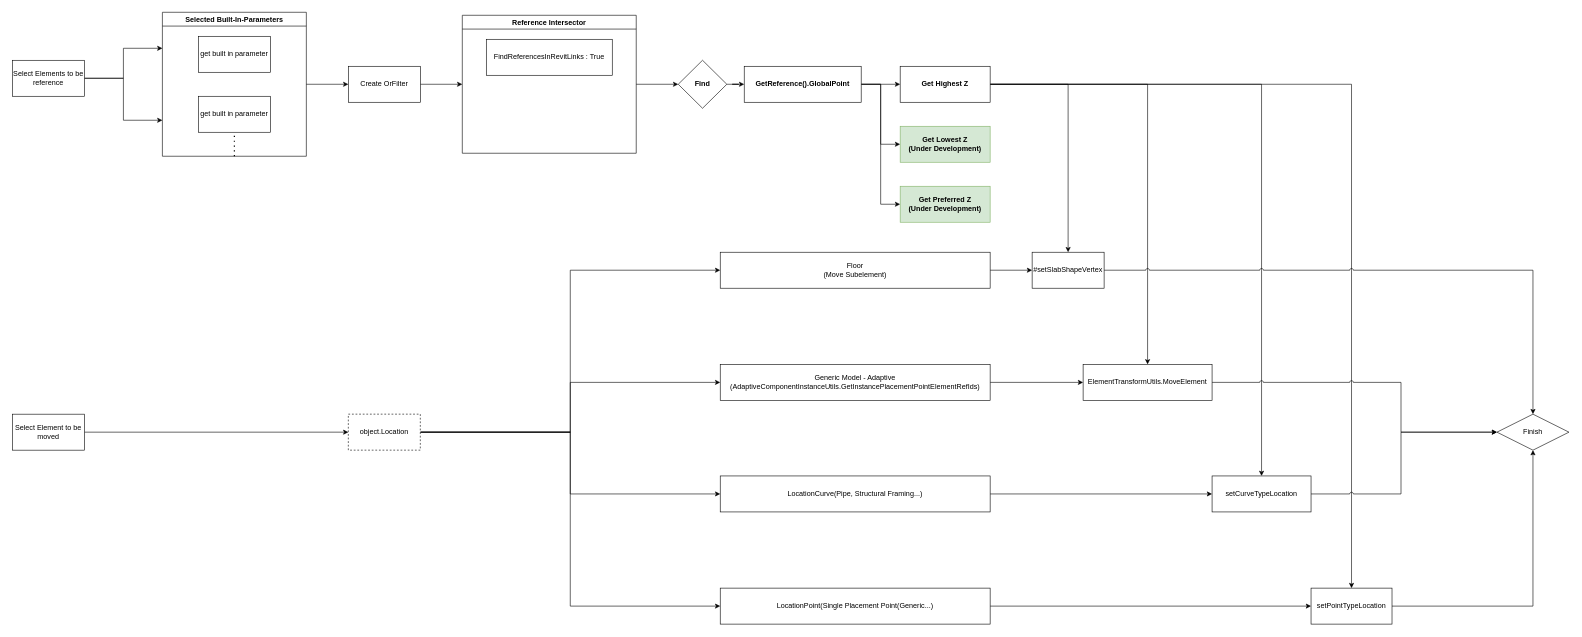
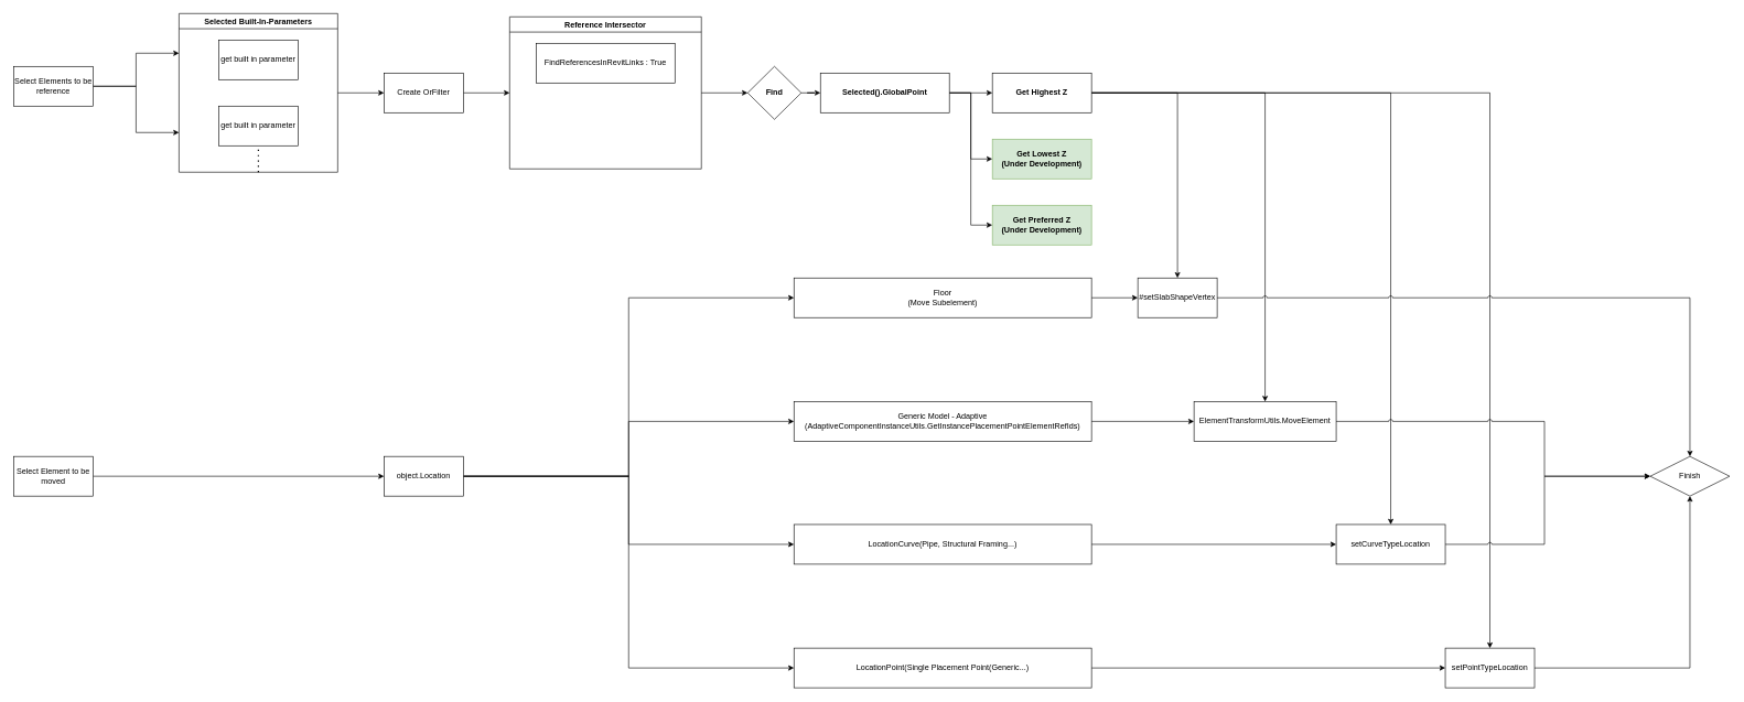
  <mxCell id="0" />
  <mxCell id="1" parent="0" />
  <mxCell id="2" style="edgeStyle=orthogonalEdgeStyle;rounded=0;orthogonalLoop=1;jettySize=auto;html=1;entryX=0;entryY=0.25;entryDx=0;entryDy=0;" parent="1" source="4" target="10" edge="1"><mxGeometry relative="1" as="geometry"><mxPoint x="170" y="40" as="targetPoint" /></mxGeometry></mxCell>
  <mxCell id="3" style="edgeStyle=orthogonalEdgeStyle;rounded=0;orthogonalLoop=1;jettySize=auto;html=1;exitX=1;exitY=0.5;exitDx=0;exitDy=0;entryX=0;entryY=0.75;entryDx=0;entryDy=0;" parent="1" source="4" target="10" edge="1"><mxGeometry relative="1" as="geometry"><mxPoint x="180" y="230" as="targetPoint" /></mxGeometry></mxCell>
  <mxCell id="4" value="Select Elements to be reference" style="rounded=0;whiteSpace=wrap;html=1;" parent="1" vertex="1"><mxGeometry x="20" y="100" width="120" height="60" as="geometry" /></mxCell>
  <mxCell id="5" value="" style="edgeStyle=orthogonalEdgeStyle;rounded=0;orthogonalLoop=1;jettySize=auto;html=1;" parent="1" source="6" target="34" edge="1"><mxGeometry relative="1" as="geometry" /></mxCell>
  <mxCell id="6" value="Select Element to be moved" style="rounded=0;whiteSpace=wrap;html=1;" parent="1" vertex="1"><mxGeometry x="20" y="690" width="120" height="60" as="geometry" /></mxCell>
  <mxCell id="7" style="edgeStyle=orthogonalEdgeStyle;rounded=0;orthogonalLoop=1;jettySize=auto;html=1;entryX=0;entryY=0.5;entryDx=0;entryDy=0;" parent="1" source="8" target="15" edge="1"><mxGeometry relative="1" as="geometry" /></mxCell>
  <mxCell id="8" value="Create OrFilter" style="rounded=0;whiteSpace=wrap;html=1;" parent="1" vertex="1"><mxGeometry x="580" y="110" width="120" height="60" as="geometry" /></mxCell>
  <mxCell id="9" style="edgeStyle=orthogonalEdgeStyle;rounded=0;orthogonalLoop=1;jettySize=auto;html=1;entryX=0;entryY=0.5;entryDx=0;entryDy=0;" parent="1" source="10" target="8" edge="1"><mxGeometry relative="1" as="geometry" /></mxCell>
  <mxCell id="10" value="Selected Built-In-Parameters" style="swimlane;" parent="1" vertex="1"><mxGeometry x="270" y="20" width="240" height="240" as="geometry" /></mxCell>
  <mxCell id="11" value="get built in parameter" style="rounded=0;whiteSpace=wrap;html=1;" parent="10" vertex="1"><mxGeometry x="60" y="40" width="120" height="60" as="geometry" /></mxCell>
  <mxCell id="12" value="get built in parameter" style="rounded=0;whiteSpace=wrap;html=1;" parent="10" vertex="1"><mxGeometry x="60" y="140" width="120" height="60" as="geometry" /></mxCell>
  <mxCell id="13" value="" style="endArrow=none;dashed=1;html=1;dashPattern=1 3;strokeWidth=2;rounded=0;entryX=0.5;entryY=1;entryDx=0;entryDy=0;exitX=0.5;exitY=1;exitDx=0;exitDy=0;" parent="10" source="10" target="12" edge="1"><mxGeometry width="50" height="50" relative="1" as="geometry"><mxPoint x="120" y="310" as="sourcePoint" /><mxPoint x="140" y="270" as="targetPoint" /></mxGeometry></mxCell>
  <mxCell id="14" value="" style="edgeStyle=orthogonalEdgeStyle;rounded=0;orthogonalLoop=1;jettySize=auto;html=1;" parent="1" source="15" target="18" edge="1"><mxGeometry relative="1" as="geometry" /></mxCell>
  <mxCell id="15" value="Reference Intersector" style="swimlane;" parent="1" vertex="1"><mxGeometry x="770" y="25" width="290" height="230" as="geometry" /></mxCell>
  <mxCell id="16" value="FindReferencesInRevitLinks : True" style="rounded=0;whiteSpace=wrap;html=1;" parent="15" vertex="1"><mxGeometry x="40" y="40" width="210" height="60" as="geometry" /></mxCell>
  <mxCell id="17" value="" style="edgeStyle=orthogonalEdgeStyle;rounded=0;orthogonalLoop=1;jettySize=auto;html=1;" parent="1" source="18" target="22" edge="1"><mxGeometry relative="1" as="geometry" /></mxCell>
  <mxCell id="18" value="Find" style="rhombus;whiteSpace=wrap;html=1;fontStyle=1;startSize=23;" parent="1" vertex="1"><mxGeometry x="1130" y="100" width="81" height="80" as="geometry" /></mxCell>
  <mxCell id="19" value="" style="edgeStyle=orthogonalEdgeStyle;rounded=0;orthogonalLoop=1;jettySize=auto;html=1;" parent="1" source="22" target="27" edge="1"><mxGeometry relative="1" as="geometry" /></mxCell>
  <mxCell id="20" style="edgeStyle=orthogonalEdgeStyle;rounded=0;orthogonalLoop=1;jettySize=auto;html=1;entryX=0;entryY=0.5;entryDx=0;entryDy=0;" parent="1" source="22" target="28" edge="1"><mxGeometry relative="1" as="geometry" /></mxCell>
  <mxCell id="21" style="edgeStyle=orthogonalEdgeStyle;rounded=0;orthogonalLoop=1;jettySize=auto;html=1;exitX=1;exitY=0.5;exitDx=0;exitDy=0;entryX=0;entryY=0.5;entryDx=0;entryDy=0;" parent="1" source="22" target="29" edge="1"><mxGeometry relative="1" as="geometry" /></mxCell>
- <mxCell id="22" value="GetReference().GlobalPoint" style="whiteSpace=wrap;html=1;fontStyle=1;startSize=23;" parent="1" vertex="1"><mxGeometry x="1240" y="110" width="195" height="60" as="geometry" /></mxCell>
+ <mxCell id="22" value="Selected().GlobalPoint" style="whiteSpace=wrap;html=1;fontStyle=1;startSize=23;" parent="1" vertex="1"><mxGeometry x="1240" y="110" width="195" height="60" as="geometry" /></mxCell>
  <mxCell id="23" style="edgeStyle=orthogonalEdgeStyle;rounded=0;orthogonalLoop=1;jettySize=auto;html=1;exitX=1;exitY=0.5;exitDx=0;exitDy=0;entryX=0.5;entryY=0;entryDx=0;entryDy=0;" parent="1" source="27" target="44" edge="1"><mxGeometry relative="1" as="geometry" /></mxCell>
  <mxCell id="24" style="edgeStyle=orthogonalEdgeStyle;rounded=0;orthogonalLoop=1;jettySize=auto;html=1;jumpStyle=arc;entryX=0.5;entryY=0;entryDx=0;entryDy=0;" parent="1" source="27" target="47" edge="1"><mxGeometry relative="1" as="geometry"><mxPoint x="2120" y="410" as="targetPoint" /></mxGeometry></mxCell>
  <mxCell id="25" style="edgeStyle=orthogonalEdgeStyle;rounded=0;jumpStyle=arc;orthogonalLoop=1;jettySize=auto;html=1;entryX=0.5;entryY=0;entryDx=0;entryDy=0;" parent="1" source="27" target="49" edge="1"><mxGeometry relative="1" as="geometry" /></mxCell>
  <mxCell id="26" style="edgeStyle=orthogonalEdgeStyle;rounded=0;jumpStyle=arc;orthogonalLoop=1;jettySize=auto;html=1;" parent="1" source="27" target="51" edge="1"><mxGeometry relative="1" as="geometry" /></mxCell>
  <mxCell id="27" value="Get Highest Z" style="whiteSpace=wrap;html=1;fontStyle=1;startSize=23;" parent="1" vertex="1"><mxGeometry x="1500" y="110" width="150" height="60" as="geometry" /></mxCell>
  <mxCell id="28" value="Get Lowest Z&lt;br&gt;(Under Development)" style="whiteSpace=wrap;html=1;fontStyle=1;startSize=23;fillColor=#d5e8d4;strokeColor=#82b366;" parent="1" vertex="1"><mxGeometry x="1500" y="210" width="150" height="60" as="geometry" /></mxCell>
  <mxCell id="29" value="Get Preferred Z&lt;br&gt;(Under Development)" style="whiteSpace=wrap;html=1;fontStyle=1;startSize=23;fillColor=#d5e8d4;strokeColor=#82b366;" parent="1" vertex="1"><mxGeometry x="1500" y="310" width="150" height="60" as="geometry" /></mxCell>
  <mxCell id="30" value="" style="edgeStyle=orthogonalEdgeStyle;rounded=0;orthogonalLoop=1;jettySize=auto;html=1;entryX=0;entryY=0.5;entryDx=0;entryDy=0;" parent="1" source="34" target="36" edge="1"><mxGeometry relative="1" as="geometry" /></mxCell>
  <mxCell id="31" value="" style="edgeStyle=orthogonalEdgeStyle;rounded=0;orthogonalLoop=1;jettySize=auto;html=1;entryX=0;entryY=0.5;entryDx=0;entryDy=0;" parent="1" source="34" target="38" edge="1"><mxGeometry relative="1" as="geometry" /></mxCell>
  <mxCell id="32" value="" style="edgeStyle=orthogonalEdgeStyle;rounded=0;orthogonalLoop=1;jettySize=auto;html=1;entryX=0;entryY=0.5;entryDx=0;entryDy=0;" parent="1" source="34" target="40" edge="1"><mxGeometry relative="1" as="geometry" /></mxCell>
  <mxCell id="33" value="" style="edgeStyle=orthogonalEdgeStyle;rounded=0;orthogonalLoop=1;jettySize=auto;html=1;entryX=0;entryY=0.5;entryDx=0;entryDy=0;" parent="1" source="34" target="42" edge="1"><mxGeometry relative="1" as="geometry" /></mxCell>
- <mxCell id="34" value="object.Location" style="rounded=0;whiteSpace=wrap;html=1;dashed=1;" parent="1" vertex="1"><mxGeometry x="580" y="690" width="120" height="60" as="geometry" /></mxCell>
+ <mxCell id="34" value="object.Location" style="rounded=0;whiteSpace=wrap;html=1;" parent="1" vertex="1"><mxGeometry x="580" y="690" width="120" height="60" as="geometry" /></mxCell>
  <mxCell id="35" value="" style="edgeStyle=orthogonalEdgeStyle;rounded=0;jumpStyle=arc;orthogonalLoop=1;jettySize=auto;html=1;" parent="1" source="36" target="51" edge="1"><mxGeometry relative="1" as="geometry" /></mxCell>
  <mxCell id="36" value="LocationPoint(Single Placement Point(Generic...)" style="rounded=0;whiteSpace=wrap;html=1;" parent="1" vertex="1"><mxGeometry x="1200" y="980" width="450" height="60" as="geometry" /></mxCell>
  <mxCell id="37" value="" style="edgeStyle=orthogonalEdgeStyle;rounded=0;orthogonalLoop=1;jettySize=auto;html=1;" parent="1" source="38" target="47" edge="1"><mxGeometry relative="1" as="geometry" /></mxCell>
  <mxCell id="38" value="Generic Model - Adaptive&lt;br&gt;(AdaptiveComponentInstanceUtils.GetInstancePlacementPointElementRefIds)" style="rounded=0;whiteSpace=wrap;html=1;" parent="1" vertex="1"><mxGeometry x="1200" y="607" width="450" height="60" as="geometry" /></mxCell>
  <mxCell id="39" value="" style="edgeStyle=orthogonalEdgeStyle;rounded=0;jumpStyle=arc;orthogonalLoop=1;jettySize=auto;html=1;" parent="1" source="40" target="49" edge="1"><mxGeometry relative="1" as="geometry" /></mxCell>
  <mxCell id="40" value="LocationCurve(Pipe, Structural Framing...)" style="rounded=0;whiteSpace=wrap;html=1;" parent="1" vertex="1"><mxGeometry x="1200" y="793" width="450" height="60" as="geometry" /></mxCell>
  <mxCell id="41" value="" style="edgeStyle=orthogonalEdgeStyle;rounded=0;orthogonalLoop=1;jettySize=auto;html=1;" parent="1" source="42" target="44" edge="1"><mxGeometry relative="1" as="geometry" /></mxCell>
  <mxCell id="42" value="Floor&lt;br&gt;(Move Subelement)" style="whiteSpace=wrap;html=1;rounded=0;" parent="1" vertex="1"><mxGeometry x="1200" y="420" width="450" height="60" as="geometry" /></mxCell>
  <mxCell id="43" value="" style="edgeStyle=orthogonalEdgeStyle;rounded=0;orthogonalLoop=1;jettySize=auto;html=1;jumpStyle=arc;" parent="1" source="44" target="45" edge="1"><mxGeometry relative="1" as="geometry" /></mxCell>
  <mxCell id="44" value="#setSlabShapeVertex" style="whiteSpace=wrap;html=1;rounded=0;" parent="1" vertex="1"><mxGeometry x="1720" y="420" width="120" height="60" as="geometry" /></mxCell>
  <mxCell id="45" value="Finish" style="rhombus;whiteSpace=wrap;html=1;" parent="1" vertex="1"><mxGeometry x="2495" y="690" width="120" height="60" as="geometry" /></mxCell>
  <mxCell id="46" style="edgeStyle=orthogonalEdgeStyle;rounded=0;jumpStyle=arc;orthogonalLoop=1;jettySize=auto;html=1;entryX=0;entryY=0.5;entryDx=0;entryDy=0;" parent="1" source="47" target="45" edge="1"><mxGeometry relative="1" as="geometry"><Array as="points"><mxPoint x="2335" y="637" /><mxPoint x="2335" y="720" /></Array></mxGeometry></mxCell>
  <mxCell id="47" value="ElementTransformUtils.MoveElement" style="whiteSpace=wrap;html=1;rounded=0;" parent="1" vertex="1"><mxGeometry x="1805" y="607" width="215" height="60" as="geometry" /></mxCell>
  <mxCell id="48" style="edgeStyle=orthogonalEdgeStyle;rounded=0;jumpStyle=arc;orthogonalLoop=1;jettySize=auto;html=1;entryX=0;entryY=0.5;entryDx=0;entryDy=0;" parent="1" source="49" target="45" edge="1"><mxGeometry relative="1" as="geometry"><Array as="points"><mxPoint x="2335" y="823" /><mxPoint x="2335" y="720" /></Array></mxGeometry></mxCell>
  <mxCell id="49" value="setCurveTypeLocation" style="whiteSpace=wrap;html=1;rounded=0;" parent="1" vertex="1"><mxGeometry x="2020" y="793" width="165" height="60" as="geometry" /></mxCell>
  <mxCell id="50" style="edgeStyle=orthogonalEdgeStyle;rounded=0;jumpStyle=arc;orthogonalLoop=1;jettySize=auto;html=1;entryX=0.5;entryY=1;entryDx=0;entryDy=0;" parent="1" source="51" target="45" edge="1"><mxGeometry relative="1" as="geometry" /></mxCell>
  <mxCell id="51" value="setPointTypeLocation" style="whiteSpace=wrap;html=1;rounded=0;" parent="1" vertex="1"><mxGeometry x="2185" y="980" width="135" height="60" as="geometry" /></mxCell>
